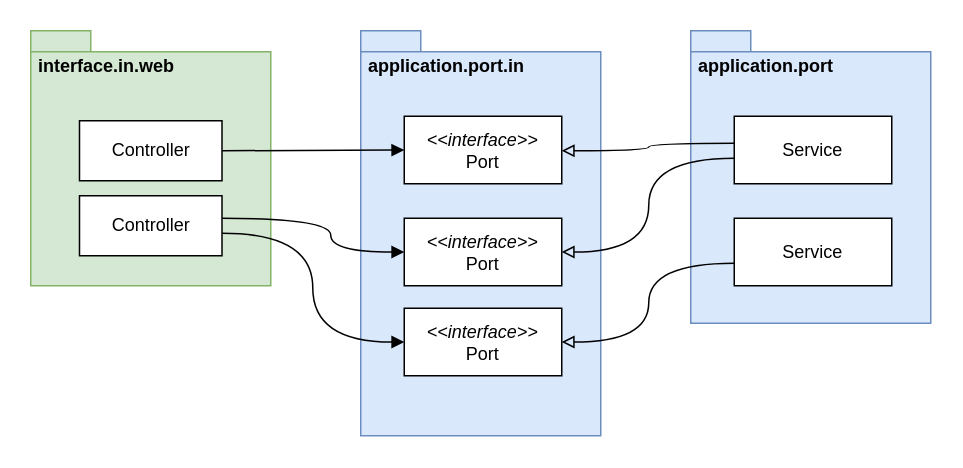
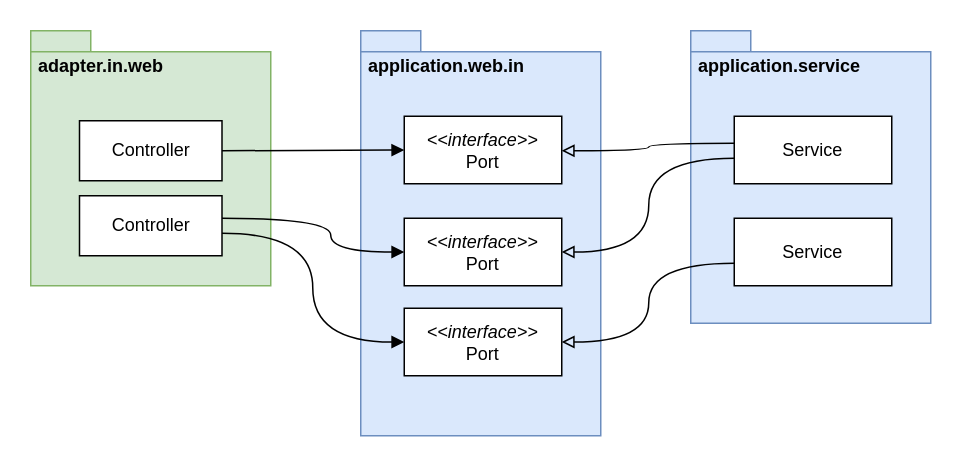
  <mxCell id="0" />
  <mxCell id="1" parent="0" />
- <mxCell id="2" value="&amp;nbsp;application.port.in" style="shape=folder;fontStyle=1;spacingTop=10;tabWidth=40;tabHeight=14;tabPosition=left;html=1;whiteSpace=wrap;verticalAlign=top;align=left;fillColor=#dae8fc;strokeColor=#6c8ebf;" vertex="1" parent="1"><mxGeometry x="240" y="20" width="160" height="270" as="geometry" /></mxCell>
+ <mxCell id="2" value="&amp;nbsp;application.web.in" style="shape=folder;fontStyle=1;spacingTop=10;tabWidth=40;tabHeight=14;tabPosition=left;html=1;whiteSpace=wrap;verticalAlign=top;align=left;fillColor=#dae8fc;strokeColor=#6c8ebf;" vertex="1" parent="1"><mxGeometry x="240" y="20" width="160" height="270" as="geometry" /></mxCell>
  <mxCell id="3" value="&lt;div&gt;&lt;i&gt;&amp;lt;&amp;lt;interface&amp;gt;&amp;gt;&lt;/i&gt;&lt;/div&gt;Port" style="rounded=0;whiteSpace=wrap;html=1;" vertex="1" parent="1"><mxGeometry x="269" y="77" width="105" height="45" as="geometry" /></mxCell>
- <mxCell id="4" value="&amp;nbsp;interface.in.web" style="shape=folder;fontStyle=1;spacingTop=10;tabWidth=40;tabHeight=14;tabPosition=left;html=1;whiteSpace=wrap;verticalAlign=top;align=left;fillColor=#d5e8d4;strokeColor=#82b366;" vertex="1" parent="1"><mxGeometry x="20" y="20" width="160" height="170" as="geometry" /></mxCell>
+ <mxCell id="4" value="&amp;nbsp;adapter.in.web" style="shape=folder;fontStyle=1;spacingTop=10;tabWidth=40;tabHeight=14;tabPosition=left;html=1;whiteSpace=wrap;verticalAlign=top;align=left;fillColor=#d5e8d4;strokeColor=#82b366;" vertex="1" parent="1"><mxGeometry x="20" y="20" width="160" height="170" as="geometry" /></mxCell>
  <mxCell id="5" style="edgeStyle=orthogonalEdgeStyle;rounded=0;orthogonalLoop=1;jettySize=auto;html=1;endArrow=block;endFill=1;curved=1;" edge="1" parent="1" source="6" target="3"><mxGeometry relative="1" as="geometry" /></mxCell>
  <mxCell id="6" value="Controller" style="rounded=0;whiteSpace=wrap;html=1;" vertex="1" parent="1"><mxGeometry x="52.5" y="80" width="95" height="40" as="geometry" /></mxCell>
  <mxCell id="7" style="edgeStyle=orthogonalEdgeStyle;rounded=0;orthogonalLoop=1;jettySize=auto;html=1;entryX=0;entryY=0.5;entryDx=0;entryDy=0;endArrow=block;endFill=1;curved=1;" edge="1" parent="1" source="9" target="10"><mxGeometry relative="1" as="geometry"><Array as="points"><mxPoint x="220" y="145" /><mxPoint x="220" y="168" /></Array></mxGeometry></mxCell>
  <mxCell id="8" style="edgeStyle=orthogonalEdgeStyle;rounded=0;orthogonalLoop=1;jettySize=auto;html=1;entryX=0;entryY=0.5;entryDx=0;entryDy=0;endArrow=block;endFill=1;curved=1;" edge="1" parent="1" source="9" target="11"><mxGeometry relative="1" as="geometry"><Array as="points"><mxPoint x="208" y="155" /><mxPoint x="208" y="228" /></Array></mxGeometry></mxCell>
  <mxCell id="9" value="Controller" style="rounded=0;whiteSpace=wrap;html=1;" vertex="1" parent="1"><mxGeometry x="52.5" y="130" width="95" height="40" as="geometry" /></mxCell>
  <mxCell id="10" value="&lt;div&gt;&lt;i&gt;&amp;lt;&amp;lt;interface&amp;gt;&amp;gt;&lt;/i&gt;&lt;/div&gt;Port" style="rounded=0;whiteSpace=wrap;html=1;" vertex="1" parent="1"><mxGeometry x="269" y="145" width="105" height="45" as="geometry" /></mxCell>
  <mxCell id="11" value="&lt;div&gt;&lt;i&gt;&amp;lt;&amp;lt;interface&amp;gt;&amp;gt;&lt;/i&gt;&lt;/div&gt;Port" style="rounded=0;whiteSpace=wrap;html=1;" vertex="1" parent="1"><mxGeometry x="269" y="205" width="105" height="45" as="geometry" /></mxCell>
- <mxCell id="12" value="&amp;nbsp;application.port" style="shape=folder;fontStyle=1;spacingTop=10;tabWidth=40;tabHeight=14;tabPosition=left;html=1;whiteSpace=wrap;verticalAlign=top;align=left;fillColor=#dae8fc;strokeColor=#6c8ebf;" vertex="1" parent="1"><mxGeometry x="460" y="20" width="160" height="195" as="geometry" /></mxCell>
+ <mxCell id="12" value="&amp;nbsp;application.service" style="shape=folder;fontStyle=1;spacingTop=10;tabWidth=40;tabHeight=14;tabPosition=left;html=1;whiteSpace=wrap;verticalAlign=top;align=left;fillColor=#dae8fc;strokeColor=#6c8ebf;" vertex="1" parent="1"><mxGeometry x="460" y="20" width="160" height="195" as="geometry" /></mxCell>
  <mxCell id="13" style="edgeStyle=orthogonalEdgeStyle;rounded=0;orthogonalLoop=1;jettySize=auto;html=1;endArrow=block;endFill=0;curved=1;" edge="1" parent="1" source="15" target="3"><mxGeometry relative="1" as="geometry"><Array as="points"><mxPoint x="432" y="95" /><mxPoint x="432" y="100" /></Array></mxGeometry></mxCell>
  <mxCell id="14" style="edgeStyle=orthogonalEdgeStyle;rounded=0;orthogonalLoop=1;jettySize=auto;html=1;entryX=1;entryY=0.5;entryDx=0;entryDy=0;endArrow=block;endFill=0;curved=1;" edge="1" parent="1" source="15" target="10"><mxGeometry relative="1" as="geometry"><Array as="points"><mxPoint x="432" y="105" /><mxPoint x="432" y="168" /></Array></mxGeometry></mxCell>
  <mxCell id="15" value="Service" style="rounded=0;whiteSpace=wrap;html=1;" vertex="1" parent="1"><mxGeometry x="489" y="77" width="105" height="45" as="geometry" /></mxCell>
  <mxCell id="16" style="edgeStyle=orthogonalEdgeStyle;rounded=0;orthogonalLoop=1;jettySize=auto;html=1;entryX=1;entryY=0.5;entryDx=0;entryDy=0;endArrow=block;endFill=0;curved=1;" edge="1" parent="1" source="17" target="11"><mxGeometry relative="1" as="geometry"><Array as="points"><mxPoint x="432" y="175" /><mxPoint x="432" y="228" /></Array></mxGeometry></mxCell>
  <mxCell id="17" value="Service" style="rounded=0;whiteSpace=wrap;html=1;" vertex="1" parent="1"><mxGeometry x="489" y="145" width="105" height="45" as="geometry" /></mxCell>
